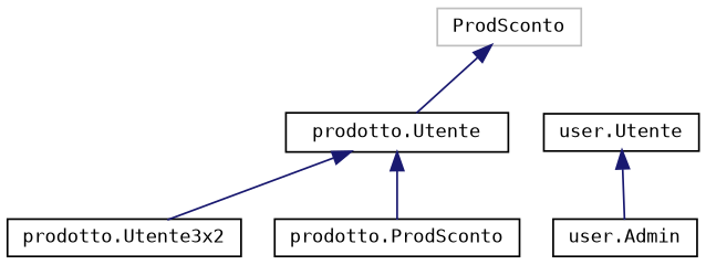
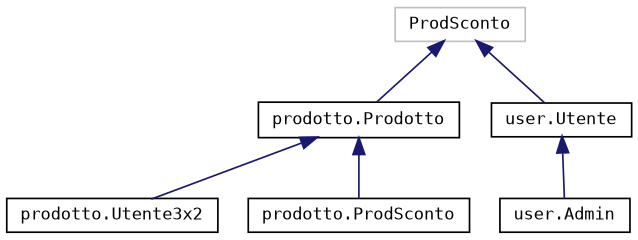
  digraph {
    fontname="DejaVu Sans Mono"
    rankdir=TB
    node [color=black fillcolor=white fontname="DejaVu Sans Mono" fontsize=10 shape=record style=filled]
    edge [color=midnightblue dir=back fontname="DejaVu Sans Mono" fontsize=10 labelfontname=Helvetica labelfontsize=10 style=solid]
    n1 [color=grey75 height=0.2 label=ProdSconto width=0.4]
-   n2 [height=0.2 label="prodotto.Utente" width=0.4]
+   n2 [height=0.2 label="prodotto.Prodotto" width=0.4]
    n3 [height=0.2 label="user.Utente" width=0.4]
    n4 [height=0.2 label="prodotto.Utente3x2" width=0.4]
    n5 [height=0.2 label="prodotto.ProdSconto" width=0.4]
    n6 [height=0.2 label="user.Admin" width=0.4]
    n1 -> n2
+   n1 -> n3
    n2 -> n4
    n2 -> n5
    n3 -> n6
  }
